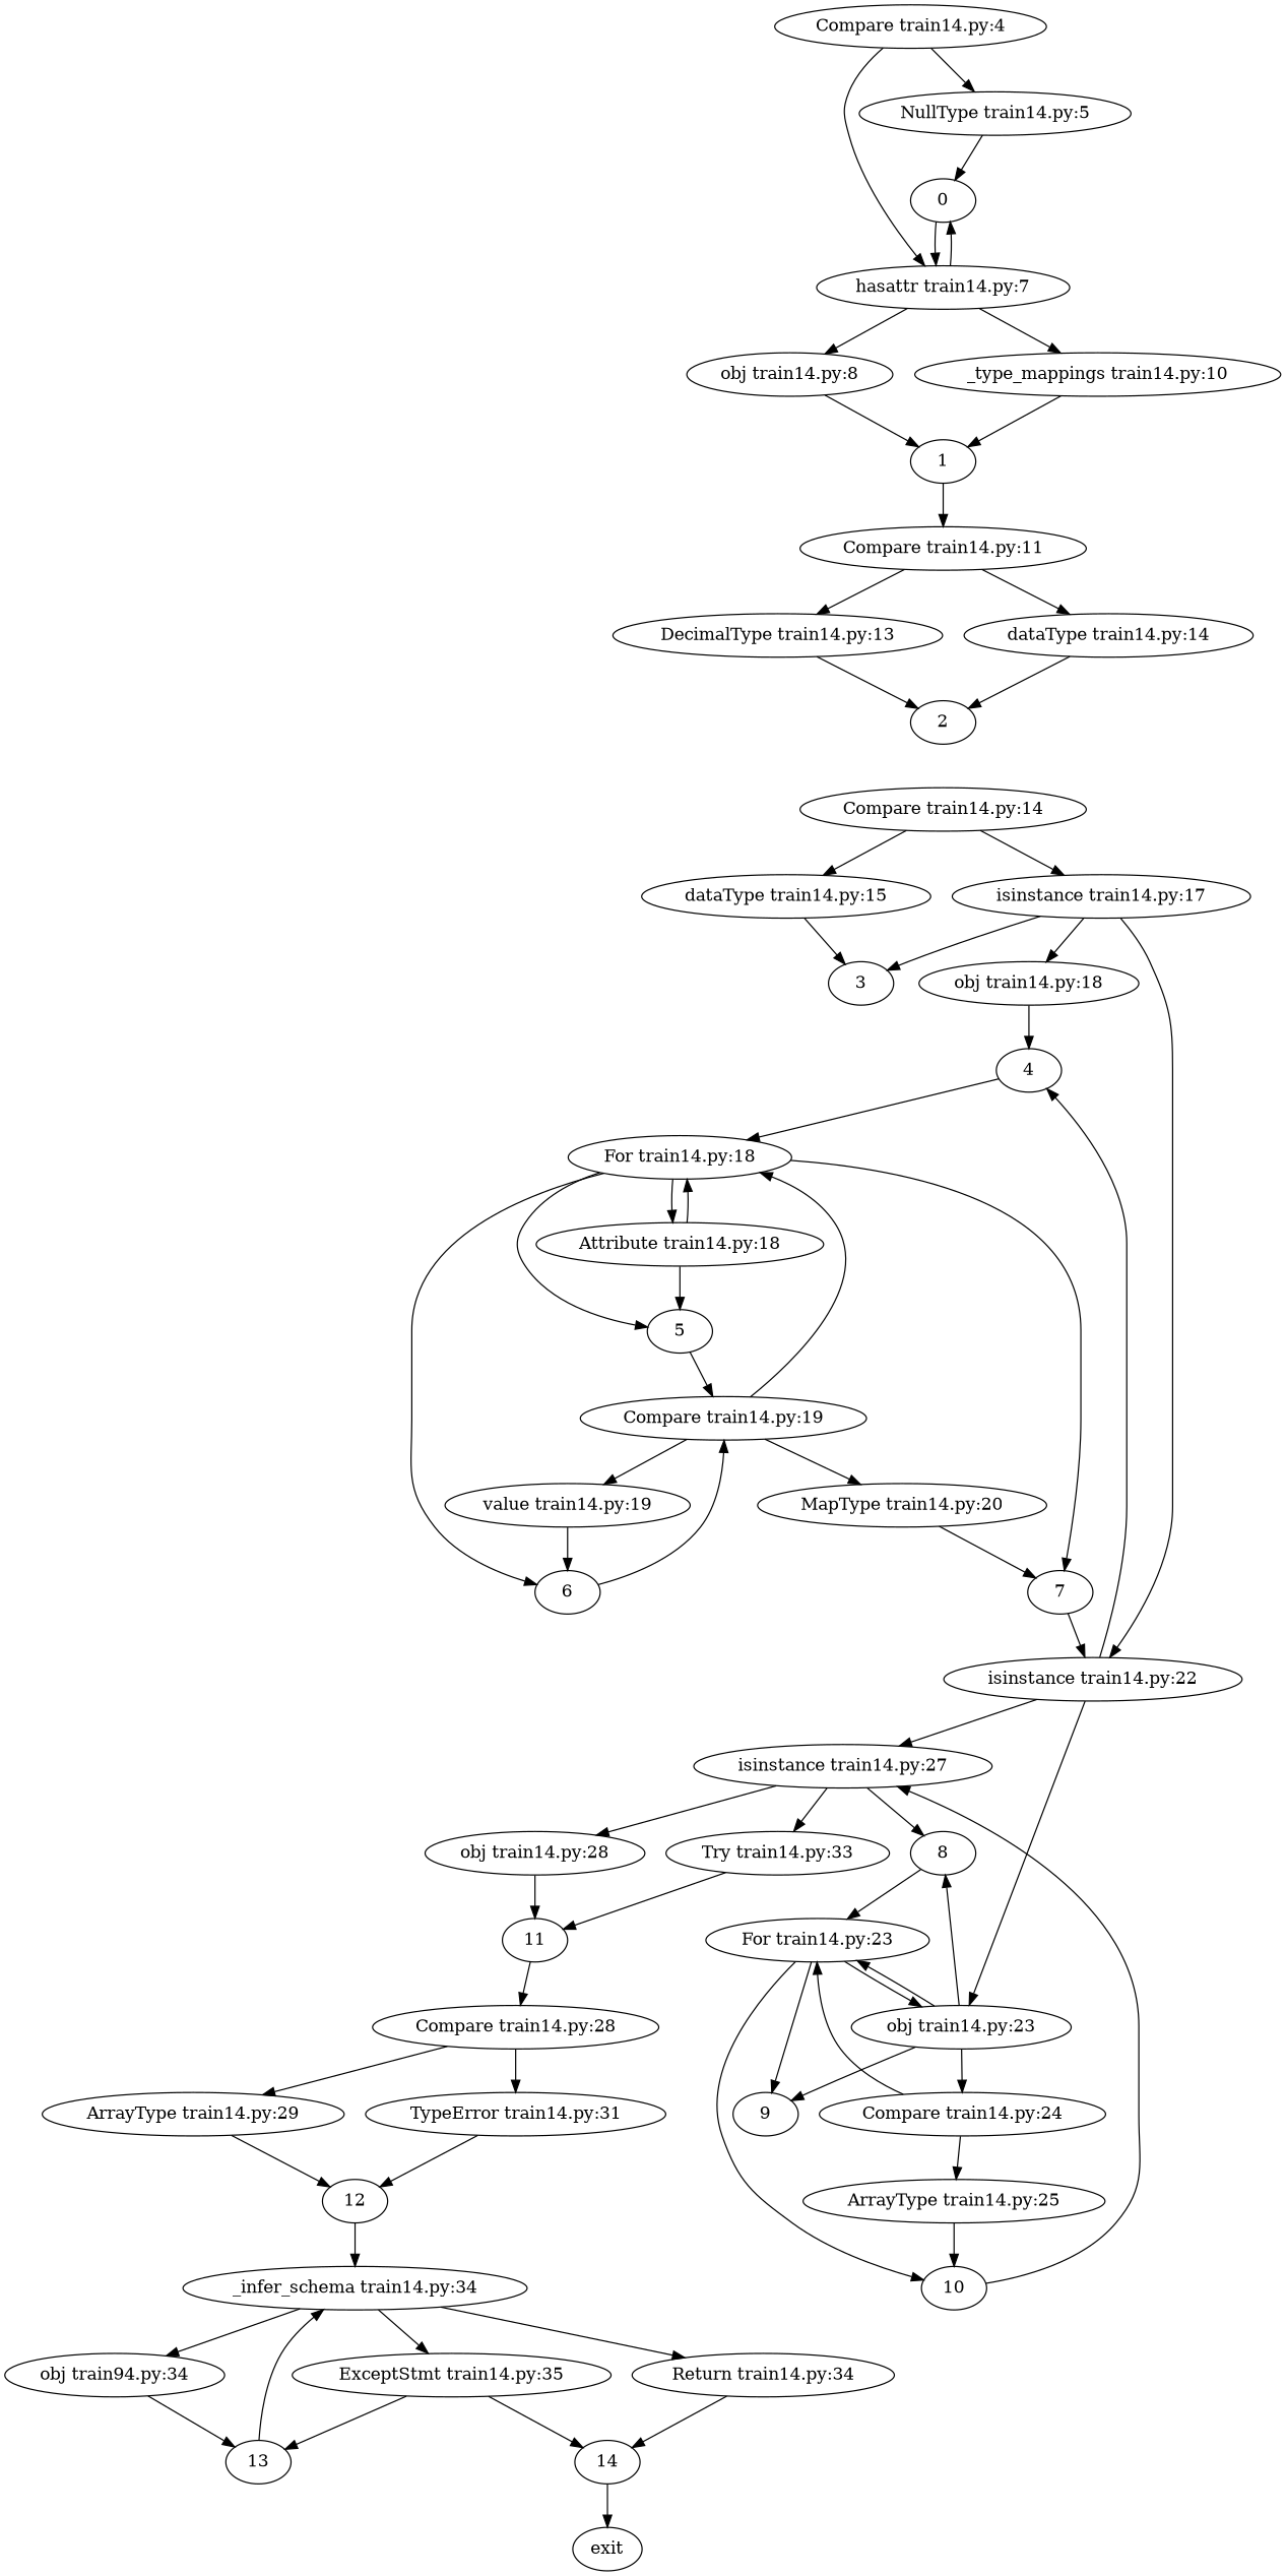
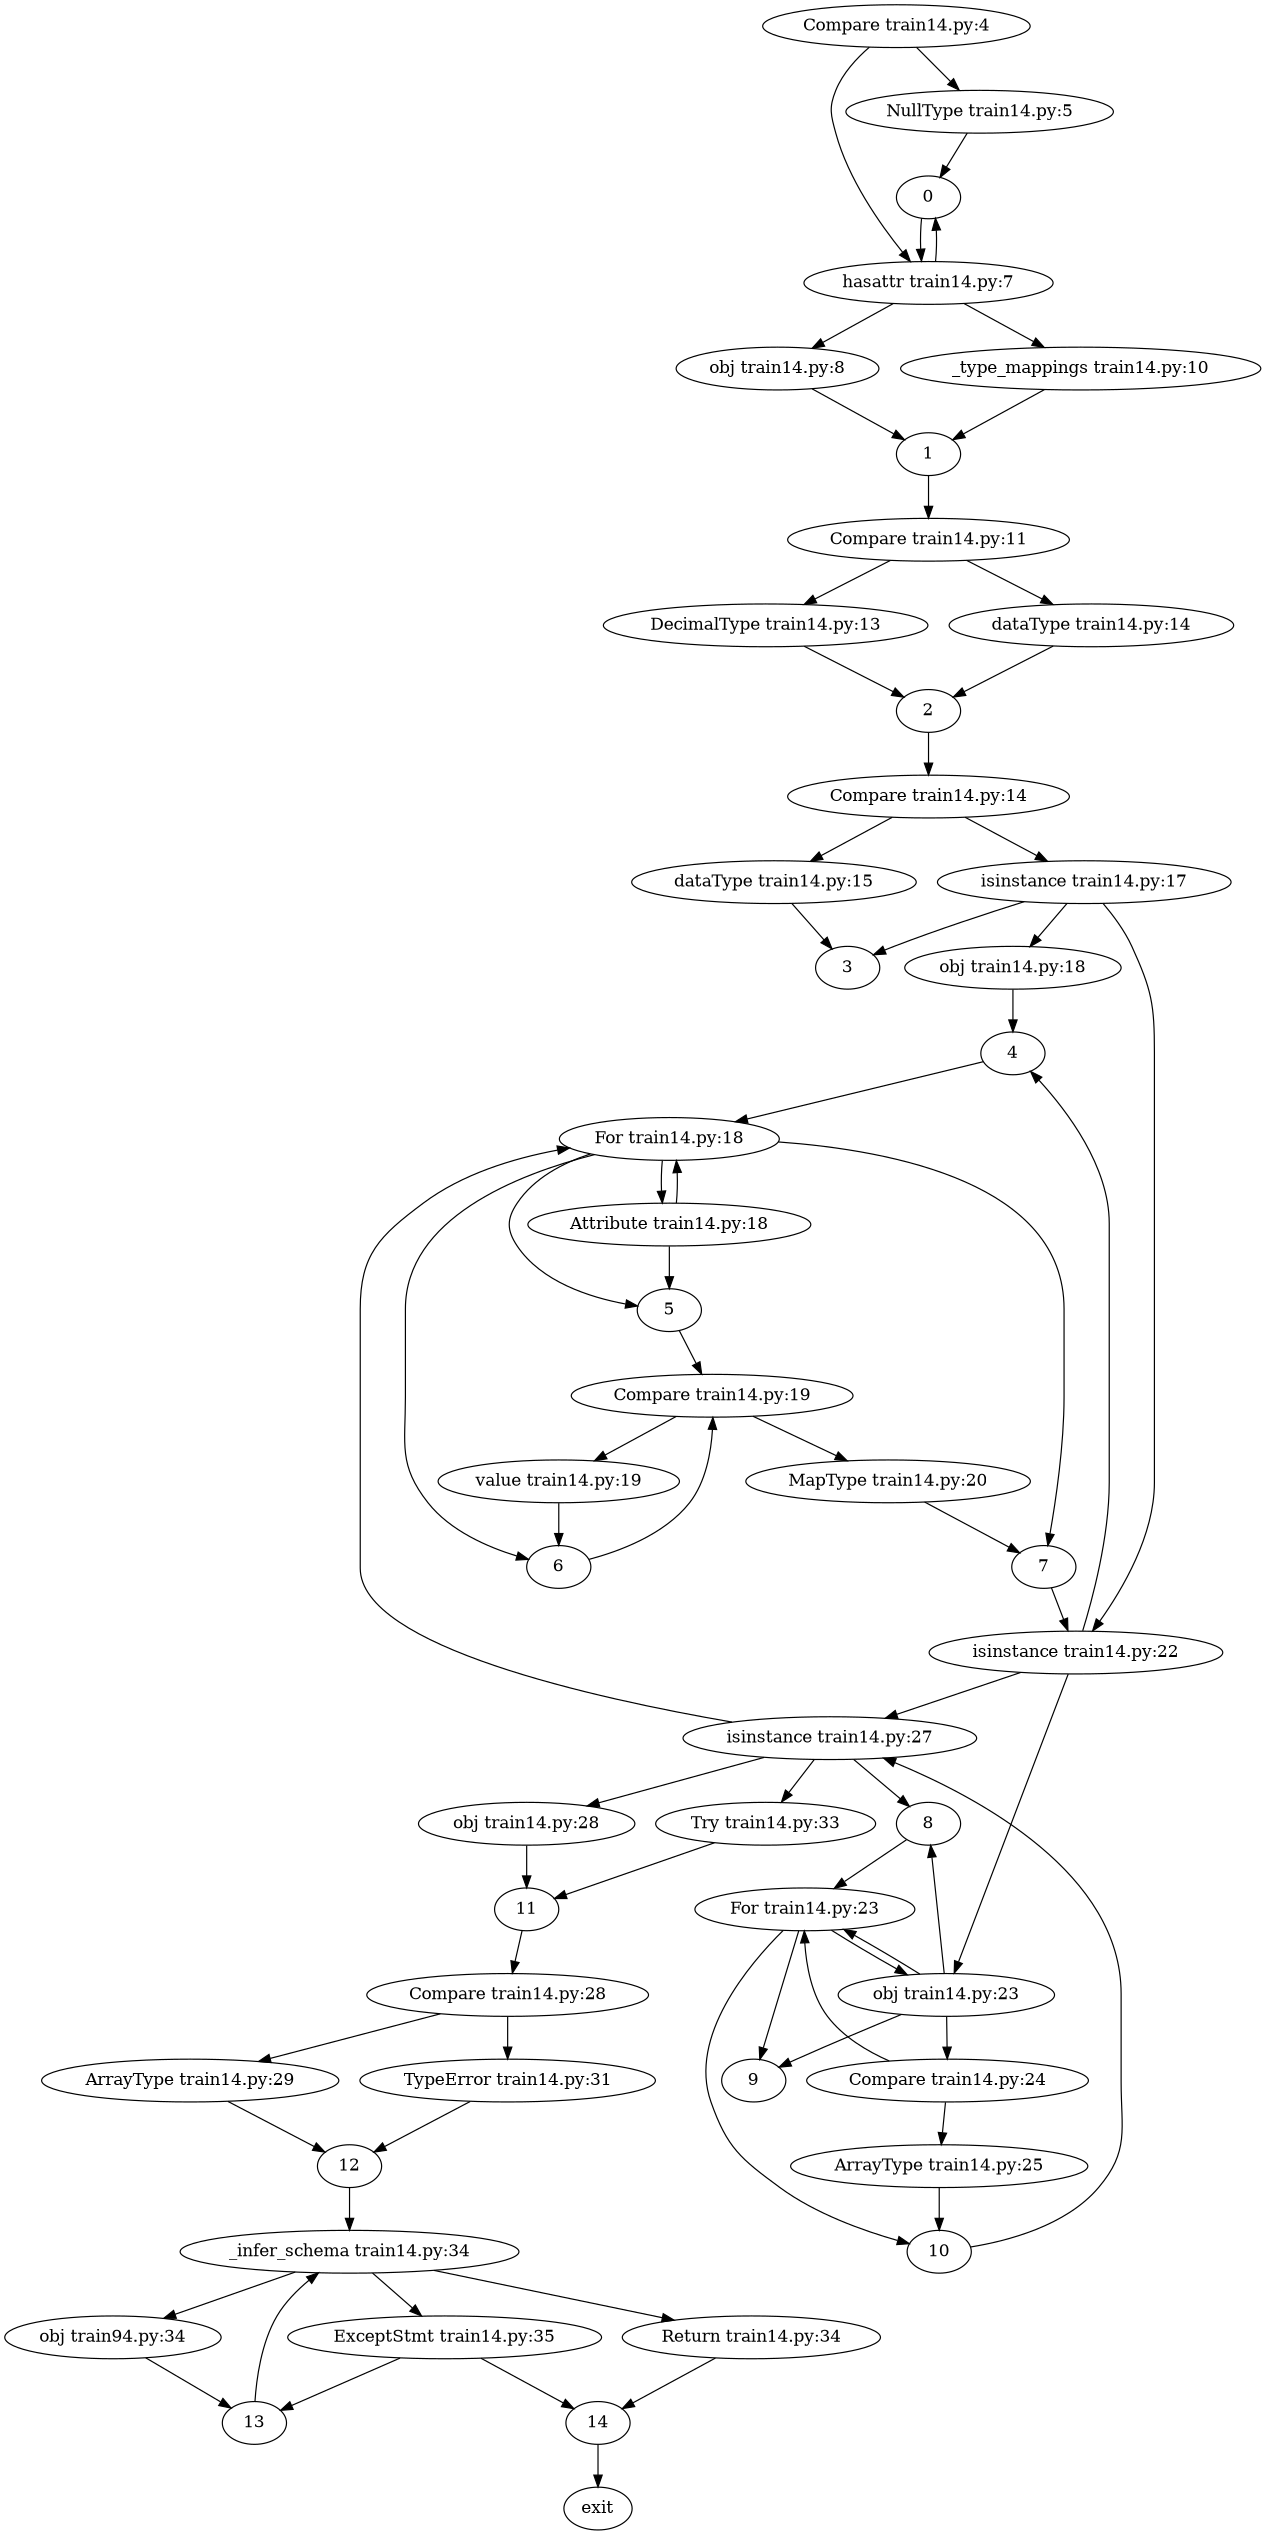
  strict digraph {
    "Compare train14.py:4"
    "NullType train14.py:5"
    "hasattr train14.py:7"
    0
    "obj train14.py:8"
    "_type_mappings train14.py:10"
    1
    "Compare train14.py:11"
    "DecimalType train14.py:13"
    "dataType train14.py:14"
    2
    "Compare train14.py:14"
    "dataType train14.py:15"
    "isinstance train14.py:17"
    3
    "obj train14.py:18"
    "isinstance train14.py:22"
    4
    "obj train14.py:23"
    "isinstance train14.py:27"
    "For train14.py:18"
    "Attribute train14.py:18"
    5
    6
    7
    8
    "For train14.py:23"
    9
    "Compare train14.py:24"
    "obj train14.py:28"
    "Try train14.py:33"
    "Compare train14.py:19"
    "value train14.py:19"
    "MapType train14.py:20"
    10
    11
    "ArrayType train14.py:25"
    "Compare train14.py:28"
    "ArrayType train14.py:29"
    "TypeError train14.py:31"
    12
    "_infer_schema train14.py:34"
    n43 [label="obj train94.py:34"]
    "ExceptStmt train14.py:35"
    "Return train14.py:34"
    13
    14
    exit
    "Compare train14.py:4" -> "NullType train14.py:5"
    "Compare train14.py:4" -> "hasattr train14.py:7"
    "NullType train14.py:5" -> 0
    "hasattr train14.py:7" -> 0
    "hasattr train14.py:7" -> "obj train14.py:8"
    "hasattr train14.py:7" -> "_type_mappings train14.py:10"
    0 -> "hasattr train14.py:7"
    "obj train14.py:8" -> 1
    "_type_mappings train14.py:10" -> 1
    1 -> "Compare train14.py:11"
    "Compare train14.py:11" -> "DecimalType train14.py:13"
    "Compare train14.py:11" -> "dataType train14.py:14"
    "DecimalType train14.py:13" -> 2
    "dataType train14.py:14" -> 2
+   2 -> "Compare train14.py:14"
    "Compare train14.py:14" -> "dataType train14.py:15"
    "Compare train14.py:14" -> "isinstance train14.py:17"
    "dataType train14.py:15" -> 3
    "isinstance train14.py:17" -> 3
    "isinstance train14.py:17" -> "obj train14.py:18"
    "isinstance train14.py:17" -> "isinstance train14.py:22"
    "obj train14.py:18" -> 4
    "isinstance train14.py:22" -> 4
    "isinstance train14.py:22" -> "obj train14.py:23"
    "isinstance train14.py:22" -> "isinstance train14.py:27"
    4 -> "For train14.py:18"
    "obj train14.py:23" -> 8
    "obj train14.py:23" -> "For train14.py:23"
    "obj train14.py:23" -> 9
    "obj train14.py:23" -> "Compare train14.py:24"
    "isinstance train14.py:27" -> 8
    "isinstance train14.py:27" -> "obj train14.py:28"
    "isinstance train14.py:27" -> "Try train14.py:33"
    "For train14.py:18" -> "Attribute train14.py:18"
    "For train14.py:18" -> 5
    "For train14.py:18" -> 6
    "For train14.py:18" -> 7
    "Attribute train14.py:18" -> "For train14.py:18"
    "Attribute train14.py:18" -> 5
    5 -> "Compare train14.py:19"
    6 -> "Compare train14.py:19"
    7 -> "isinstance train14.py:22"
    8 -> "For train14.py:23"
    "For train14.py:23" -> "obj train14.py:23"
    "For train14.py:23" -> 9
    "For train14.py:23" -> 10
    "Compare train14.py:24" -> "For train14.py:23"
    "Compare train14.py:24" -> "ArrayType train14.py:25"
    "obj train14.py:28" -> 11
    "Try train14.py:33" -> 11
-   "Compare train14.py:19" -> "For train14.py:18"
+   "isinstance train14.py:27" -> "For train14.py:18"
    "Compare train14.py:19" -> "value train14.py:19"
    "Compare train14.py:19" -> "MapType train14.py:20"
    "value train14.py:19" -> 6
    "MapType train14.py:20" -> 7
    10 -> "isinstance train14.py:27"
    11 -> "Compare train14.py:28"
    "ArrayType train14.py:25" -> 10
    "Compare train14.py:28" -> "ArrayType train14.py:29"
    "Compare train14.py:28" -> "TypeError train14.py:31"
    "ArrayType train14.py:29" -> 12
    "TypeError train14.py:31" -> 12
    12 -> "_infer_schema train14.py:34"
    "_infer_schema train14.py:34" -> n43
    "_infer_schema train14.py:34" -> "ExceptStmt train14.py:35"
    "_infer_schema train14.py:34" -> "Return train14.py:34"
    n43 -> 13
    "ExceptStmt train14.py:35" -> 13
    "ExceptStmt train14.py:35" -> 14
    "Return train14.py:34" -> 14
    13 -> "_infer_schema train14.py:34"
    14 -> exit
  }
